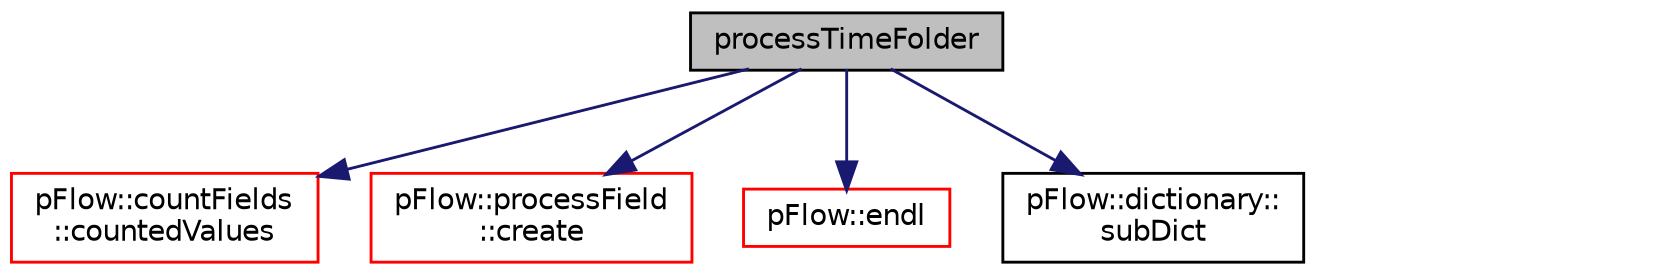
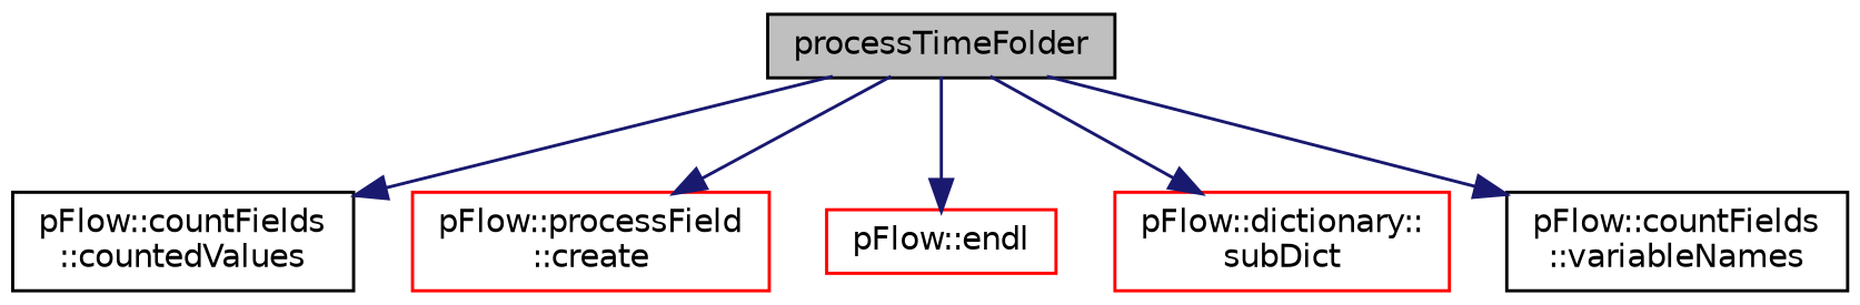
  digraph {
    rankdir=TB
    node [color=black fillcolor=white fontname=Helvetica fontsize=10 shape=record style=filled]
    edge [color=midnightblue fontname=Helvetica fontsize=10 labelfontname=Helvetica labelfontsize=10 style=solid]
    n1 [fillcolor=grey75 fontcolor=black height=0.2 label=processTimeFolder width=0.4]
-   n2 [color=red height=0.2 label="pFlow::countFields\l::countedValues" width=0.4]
+   n2 [height=0.2 label="pFlow::countFields\l::countedValues" width=0.4]
    n3 [color=red height=0.2 label="pFlow::processField\l::create" width=0.4]
    n4 [color=red height=0.2 label="pFlow::endl" width=0.4]
-   n5 [height=0.2 label="pFlow::dictionary::\lsubDict" width=0.4]
+   n5 [color=red height=0.2 label="pFlow::dictionary::\lsubDict" width=0.4]
+   n6 [height=0.2 label="pFlow::countFields\l::variableNames" width=0.4]
    n1 -> n2
    n1 -> n3
    n1 -> n4
    n1 -> n5
+   n1 -> n6
  }
